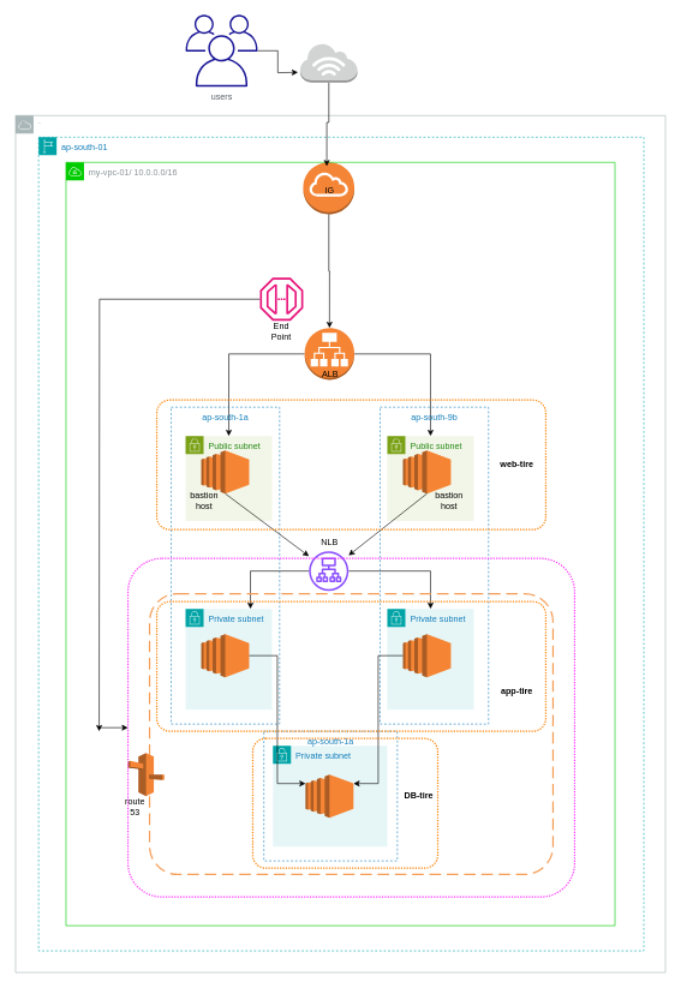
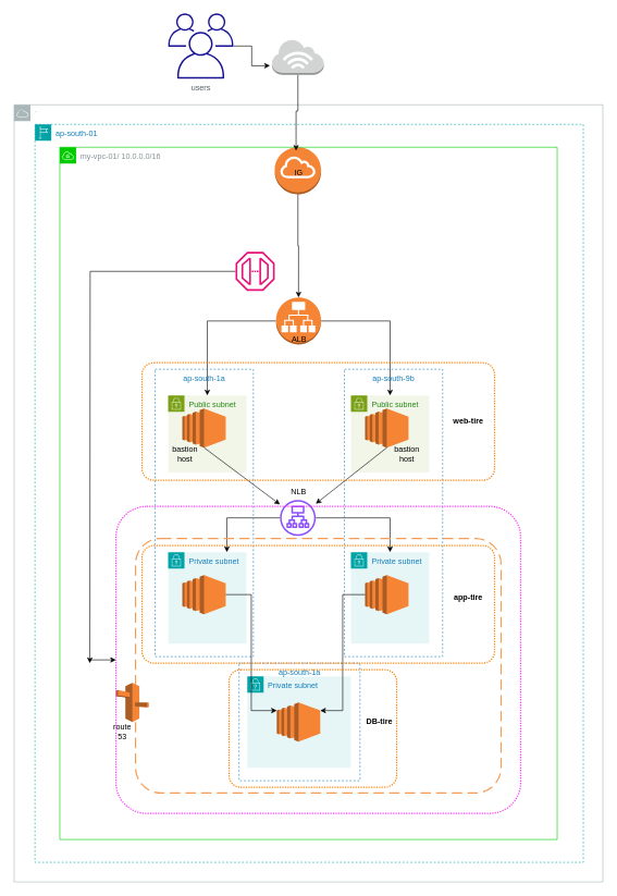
  <mxCell id="0" />
  <mxCell id="1" parent="0" />
  <mxCell id="2" value="Public subnet" style="points=[[0,0],[0.25,0],[0.5,0],[0.75,0],[1,0],[1,0.25],[1,0.5],[1,0.75],[1,1],[0.75,1],[0.5,1],[0.25,1],[0,1],[0,0.75],[0,0.5],[0,0.25]];outlineConnect=0;gradientColor=none;html=1;whiteSpace=wrap;fontSize=12;fontStyle=0;container=1;pointerEvents=0;collapsible=0;recursiveResize=0;shape=mxgraph.aws4.group;grIcon=mxgraph.aws4.group_security_group;grStroke=0;strokeColor=#7AA116;fillColor=#F2F6E8;verticalAlign=top;align=left;spacingLeft=30;fontColor=#248814;dashed=0;" parent="1" vertex="1"><mxGeometry x="257" y="605" width="120" height="118" as="geometry" /></mxCell>
  <mxCell id="3" value="" style="outlineConnect=0;dashed=0;verticalLabelPosition=bottom;verticalAlign=top;align=center;html=1;shape=mxgraph.aws3.ec2;fillColor=#F58534;gradientColor=none;" parent="2" vertex="1"><mxGeometry x="21.75" y="20" width="66.5" height="60" as="geometry" /></mxCell>
  <mxCell id="4" value="Public subnet" style="points=[[0,0],[0.25,0],[0.5,0],[0.75,0],[1,0],[1,0.25],[1,0.5],[1,0.75],[1,1],[0.75,1],[0.5,1],[0.25,1],[0,1],[0,0.75],[0,0.5],[0,0.25]];outlineConnect=0;gradientColor=none;html=1;whiteSpace=wrap;fontSize=12;fontStyle=0;container=1;pointerEvents=0;collapsible=0;recursiveResize=0;shape=mxgraph.aws4.group;grIcon=mxgraph.aws4.group_security_group;grStroke=0;strokeColor=#7AA116;fillColor=#F2F6E8;verticalAlign=top;align=left;spacingLeft=30;fontColor=#248814;dashed=0;" parent="1" vertex="1"><mxGeometry x="537" y="605" width="120" height="118" as="geometry" /></mxCell>
  <mxCell id="5" value="" style="outlineConnect=0;dashed=0;verticalLabelPosition=bottom;verticalAlign=top;align=center;html=1;shape=mxgraph.aws3.ec2;fillColor=#F58534;gradientColor=none;" parent="4" vertex="1"><mxGeometry x="21.75" y="20" width="66.5" height="60" as="geometry" /></mxCell>
  <mxCell id="6" value="Private subnet" style="points=[[0,0],[0.25,0],[0.5,0],[0.75,0],[1,0],[1,0.25],[1,0.5],[1,0.75],[1,1],[0.75,1],[0.5,1],[0.25,1],[0,1],[0,0.75],[0,0.5],[0,0.25]];outlineConnect=0;gradientColor=none;html=1;whiteSpace=wrap;fontSize=12;fontStyle=0;container=1;pointerEvents=0;collapsible=0;recursiveResize=0;shape=mxgraph.aws4.group;grIcon=mxgraph.aws4.group_security_group;grStroke=0;strokeColor=#00A4A6;fillColor=#E6F6F7;verticalAlign=top;align=left;spacingLeft=30;fontColor=#147EBA;dashed=0;" parent="1" vertex="1"><mxGeometry x="257" y="845" width="120" height="140" as="geometry" /></mxCell>
  <mxCell id="7" value="" style="outlineConnect=0;dashed=0;verticalLabelPosition=bottom;verticalAlign=top;align=center;html=1;shape=mxgraph.aws3.ec2;fillColor=#F58534;gradientColor=none;" parent="6" vertex="1"><mxGeometry x="21.75" y="35" width="66.5" height="60" as="geometry" /></mxCell>
  <mxCell id="8" value="Private subnet" style="points=[[0,0],[0.25,0],[0.5,0],[0.75,0],[1,0],[1,0.25],[1,0.5],[1,0.75],[1,1],[0.75,1],[0.5,1],[0.25,1],[0,1],[0,0.75],[0,0.5],[0,0.25]];outlineConnect=0;gradientColor=none;html=1;whiteSpace=wrap;fontSize=12;fontStyle=0;container=1;pointerEvents=0;collapsible=0;recursiveResize=0;shape=mxgraph.aws4.group;grIcon=mxgraph.aws4.group_security_group;grStroke=0;strokeColor=#00A4A6;fillColor=#E6F6F7;verticalAlign=top;align=left;spacingLeft=30;fontColor=#147EBA;dashed=0;" parent="1" vertex="1"><mxGeometry x="537" y="845" width="120" height="140" as="geometry" /></mxCell>
  <mxCell id="9" value="" style="outlineConnect=0;dashed=0;verticalLabelPosition=bottom;verticalAlign=top;align=center;html=1;shape=mxgraph.aws3.ec2;fillColor=#F58534;gradientColor=none;" parent="8" vertex="1"><mxGeometry x="21.75" y="35" width="66.5" height="60" as="geometry" /></mxCell>
  <mxCell id="10" style="edgeStyle=orthogonalEdgeStyle;rounded=0;orthogonalLoop=1;jettySize=auto;html=1;" parent="1" source="11" edge="1"><mxGeometry relative="1" as="geometry"><mxPoint x="137" y="1015" as="targetPoint" /></mxGeometry></mxCell>
  <mxCell id="11" value="" style="sketch=0;outlineConnect=0;fontColor=#232F3E;gradientColor=none;fillColor=#E7157B;strokeColor=none;dashed=0;verticalLabelPosition=bottom;verticalAlign=top;align=center;html=1;fontSize=12;fontStyle=0;aspect=fixed;pointerEvents=1;shape=mxgraph.aws4.endpoint;" parent="1" vertex="1"><mxGeometry x="360.26" y="385" width="60" height="60" as="geometry" /></mxCell>
  <mxCell id="12" style="edgeStyle=orthogonalEdgeStyle;rounded=0;orthogonalLoop=1;jettySize=auto;html=1;entryX=0.5;entryY=0;entryDx=0;entryDy=0;" parent="1" source="14" target="2" edge="1"><mxGeometry relative="1" as="geometry" /></mxCell>
  <mxCell id="13" style="edgeStyle=orthogonalEdgeStyle;rounded=0;orthogonalLoop=1;jettySize=auto;html=1;entryX=0.5;entryY=0;entryDx=0;entryDy=0;" parent="1" source="14" target="4" edge="1"><mxGeometry relative="1" as="geometry" /></mxCell>
  <mxCell id="14" value="" style="outlineConnect=0;dashed=0;verticalLabelPosition=bottom;verticalAlign=top;align=center;html=1;shape=mxgraph.aws3.application_load_balancer;fillColor=#F58534;gradientColor=none;" parent="1" vertex="1"><mxGeometry x="422.26" y="455" width="69" height="72" as="geometry" /></mxCell>
  <mxCell id="15" style="edgeStyle=orthogonalEdgeStyle;rounded=0;orthogonalLoop=1;jettySize=auto;html=1;entryX=0.75;entryY=0;entryDx=0;entryDy=0;" parent="1" source="17" target="6" edge="1"><mxGeometry relative="1" as="geometry" /></mxCell>
  <mxCell id="16" style="edgeStyle=orthogonalEdgeStyle;rounded=0;orthogonalLoop=1;jettySize=auto;html=1;entryX=0.5;entryY=0;entryDx=0;entryDy=0;" parent="1" source="17" target="8" edge="1"><mxGeometry relative="1" as="geometry" /></mxCell>
  <mxCell id="17" value="" style="sketch=0;outlineConnect=0;fontColor=#232F3E;gradientColor=none;fillColor=#8C4FFF;strokeColor=none;dashed=0;verticalLabelPosition=bottom;verticalAlign=top;align=center;html=1;fontSize=12;fontStyle=0;aspect=fixed;pointerEvents=1;shape=mxgraph.aws4.application_load_balancer;" parent="1" vertex="1"><mxGeometry x="428.26" y="765" width="55" height="55" as="geometry" /></mxCell>
  <mxCell id="18" value="&lt;div class=&quot;column-row&quot; style=&quot;height: 36px;&quot;&gt;&lt;div class=&quot;column-sub-section-header&quot;&gt;ap-south-1a&lt;/div&gt;&lt;/div&gt;" style="fillColor=none;strokeColor=#147EBA;dashed=1;verticalAlign=top;fontStyle=0;fontColor=#147EBA;whiteSpace=wrap;html=1;" parent="1" vertex="1"><mxGeometry x="237" y="565" width="150.5" height="440" as="geometry" /></mxCell>
  <mxCell id="19" value="" style="outlineConnect=0;dashed=0;verticalLabelPosition=bottom;verticalAlign=top;align=center;html=1;shape=mxgraph.aws3.internet_gateway;fillColor=#F58536;gradientColor=none;" parent="1" vertex="1"><mxGeometry x="420.26" y="225" width="71" height="72" as="geometry" /></mxCell>
  <mxCell id="20" value="" style="rounded=1;arcSize=10;dashed=1;strokeColor=#F59D56;fillColor=none;gradientColor=none;dashPattern=8 4;strokeWidth=2;" parent="1" vertex="1"><mxGeometry x="207" y="824" width="560" height="389.75" as="geometry" /></mxCell>
  <mxCell id="21" value="" style="outlineConnect=0;dashed=0;verticalLabelPosition=bottom;verticalAlign=top;align=center;html=1;shape=mxgraph.aws3.route_53;fillColor=#F58536;gradientColor=none;" parent="1" vertex="1"><mxGeometry x="177" y="1045" width="50.5" height="60.25" as="geometry" /></mxCell>
  <mxCell id="22" value="my-vpc-01/ 10.0.0.0/16" style="sketch=0;outlineConnect=0;gradientColor=none;html=1;whiteSpace=wrap;fontSize=12;fontStyle=0;shape=mxgraph.aws4.group;grIcon=mxgraph.aws4.group_vpc;strokeColor=#00CC00;fillColor=none;verticalAlign=top;align=left;spacingLeft=30;fontColor=#879196;dashed=0;" parent="1" vertex="1"><mxGeometry x="91" y="225" width="762" height="1060" as="geometry" /></mxCell>
  <mxCell id="23" style="edgeStyle=orthogonalEdgeStyle;rounded=0;orthogonalLoop=1;jettySize=auto;html=1;entryX=0.5;entryY=0;entryDx=0;entryDy=0;entryPerimeter=0;" parent="1" source="19" target="14" edge="1"><mxGeometry relative="1" as="geometry"><mxPoint x="456" y="365" as="targetPoint" /></mxGeometry></mxCell>
  <mxCell id="24" value="" style="endArrow=classic;html=1;rounded=0;exitX=0.5;exitY=1;exitDx=0;exitDy=0;exitPerimeter=0;" parent="1" source="3" target="17" edge="1"><mxGeometry width="50" height="50" relative="1" as="geometry"><mxPoint x="57" y="915" as="sourcePoint" /><mxPoint x="107" y="865" as="targetPoint" /></mxGeometry></mxCell>
  <mxCell id="25" value="" style="endArrow=classic;html=1;rounded=0;exitX=0.5;exitY=1;exitDx=0;exitDy=0;exitPerimeter=0;" parent="1" source="5" target="17" edge="1"><mxGeometry width="50" height="50" relative="1" as="geometry"><mxPoint x="627" y="735" as="sourcePoint" /><mxPoint x="487" y="765" as="targetPoint" /></mxGeometry></mxCell>
  <mxCell id="26" value="ap-south-01" style="points=[[0,0],[0.25,0],[0.5,0],[0.75,0],[1,0],[1,0.25],[1,0.5],[1,0.75],[1,1],[0.75,1],[0.5,1],[0.25,1],[0,1],[0,0.75],[0,0.5],[0,0.25]];outlineConnect=0;gradientColor=none;html=1;whiteSpace=wrap;fontSize=12;fontStyle=0;container=1;pointerEvents=0;collapsible=0;recursiveResize=0;shape=mxgraph.aws4.group;grIcon=mxgraph.aws4.group_region;strokeColor=#00A4A6;fillColor=none;verticalAlign=top;align=left;spacingLeft=30;fontColor=#147EBA;dashed=1;" parent="1" vertex="1"><mxGeometry y="190" width="840" height="1130" as="geometry" x="53" /></mxCell>
  <mxCell id="27" value="ALB" style="text;html=1;strokeColor=none;fillColor=none;align=center;verticalAlign=middle;whiteSpace=wrap;rounded=0;" parent="1" vertex="1"><mxGeometry x="428.26" y="505" width="60" height="30" as="geometry" /></mxCell>
  <mxCell id="28" value="IG" style="text;html=1;strokeColor=none;fillColor=none;align=center;verticalAlign=middle;whiteSpace=wrap;rounded=0;" parent="1" vertex="1"><mxGeometry x="427" y="250" width="60" height="30" as="geometry" /></mxCell>
  <mxCell id="29" value="route&lt;br&gt;53" style="text;html=1;strokeColor=none;fillColor=none;align=center;verticalAlign=middle;whiteSpace=wrap;rounded=0;" parent="1" vertex="1"><mxGeometry x="157" y="1105.25" width="60" height="30" as="geometry" /></mxCell>
  <mxCell id="30" value="Private subnet" style="points=[[0,0],[0.25,0],[0.5,0],[0.75,0],[1,0],[1,0.25],[1,0.5],[1,0.75],[1,1],[0.75,1],[0.5,1],[0.25,1],[0,1],[0,0.75],[0,0.5],[0,0.25]];outlineConnect=0;gradientColor=none;html=1;whiteSpace=wrap;fontSize=12;fontStyle=0;container=1;pointerEvents=0;collapsible=0;recursiveResize=0;shape=mxgraph.aws4.group;grIcon=mxgraph.aws4.group_security_group;grStroke=0;strokeColor=#00A4A6;fillColor=#E6F6F7;verticalAlign=top;align=left;spacingLeft=30;fontColor=#147EBA;dashed=0;" parent="1" vertex="1"><mxGeometry x="378.26" y="1035" width="158.74" height="140" as="geometry" /></mxCell>
  <mxCell id="31" value="" style="outlineConnect=0;dashed=0;verticalLabelPosition=bottom;verticalAlign=top;align=center;html=1;shape=mxgraph.aws3.ec2;fillColor=#F58534;gradientColor=none;" parent="30" vertex="1"><mxGeometry x="45.25" y="40" width="66.5" height="60" as="geometry" /></mxCell>
  <mxCell id="32" style="edgeStyle=orthogonalEdgeStyle;rounded=0;orthogonalLoop=1;jettySize=auto;html=1;entryX=0;entryY=0.21;entryDx=0;entryDy=0;entryPerimeter=0;" parent="1" source="7" target="31" edge="1"><mxGeometry relative="1" as="geometry"><mxPoint x="312" y="1025" as="targetPoint" /></mxGeometry></mxCell>
  <mxCell id="33" style="edgeStyle=orthogonalEdgeStyle;rounded=0;orthogonalLoop=1;jettySize=auto;html=1;entryX=1;entryY=0.21;entryDx=0;entryDy=0;entryPerimeter=0;" parent="1" source="9" target="31" edge="1"><mxGeometry relative="1" as="geometry"><mxPoint x="527" y="1095" as="targetPoint" /></mxGeometry></mxCell>
  <mxCell id="34" value="&lt;b&gt;DB-tire&lt;/b&gt;" style="text;html=1;strokeColor=none;fillColor=none;align=center;verticalAlign=middle;whiteSpace=wrap;rounded=0;" parent="1" vertex="1"><mxGeometry x="550.89" y="1090" width="60" height="30" as="geometry" /></mxCell>
- <mxCell id="35" value="&lt;b&gt;app-tire&lt;/b&gt;" style="text;html=1;strokeColor=none;fillColor=none;align=center;verticalAlign=middle;whiteSpace=wrap;rounded=0;" parent="1" vertex="1"><mxGeometry x="687" y="945" width="60" height="30" as="geometry" /></mxCell>
+ <mxCell id="35" value="&lt;b&gt;app-tire&lt;/b&gt;" style="text;html=1;strokeColor=none;fillColor=none;align=center;verticalAlign=middle;whiteSpace=wrap;rounded=0;" parent="1" vertex="1"><mxGeometry x="687" y="900" width="60" height="30" as="geometry" /></mxCell>
  <mxCell id="36" value="&lt;div class=&quot;column-row&quot; style=&quot;height: 36px;&quot;&gt;&lt;div class=&quot;column-sub-section-header&quot;&gt;ap-south-9b&lt;br&gt;&lt;/div&gt;&lt;/div&gt;" style="fillColor=none;strokeColor=#147EBA;dashed=1;verticalAlign=top;fontStyle=0;fontColor=#147EBA;whiteSpace=wrap;html=1;" parent="1" vertex="1"><mxGeometry x="527" y="565" width="150.5" height="440" as="geometry" /></mxCell>
  <mxCell id="37" value="&lt;div class=&quot;column-row&quot; style=&quot;height: 36px;&quot;&gt;&lt;div class=&quot;column-sub-section-header&quot;&gt;ap-south-1a&lt;/div&gt;&lt;/div&gt;" style="fillColor=none;strokeColor=#147EBA;dashed=1;verticalAlign=top;fontStyle=0;fontColor=#147EBA;whiteSpace=wrap;html=1;" parent="1" vertex="1"><mxGeometry x="365.64" y="1015" width="185.25" height="180" as="geometry" /></mxCell>
  <mxCell id="38" value="&lt;b&gt;web-tire&lt;br&gt;&lt;/b&gt;" style="text;html=1;strokeColor=none;fillColor=none;align=center;verticalAlign=middle;whiteSpace=wrap;rounded=0;" parent="1" vertex="1"><mxGeometry x="687" y="630" width="60" height="30" as="geometry" /></mxCell>
  <mxCell id="39" value="NLB&lt;br&gt;&lt;br&gt;" style="text;html=1;strokeColor=none;fillColor=none;align=center;verticalAlign=middle;whiteSpace=wrap;rounded=0;" parent="1" vertex="1"><mxGeometry x="427" y="745" width="60" height="30" as="geometry" /></mxCell>
  <mxCell id="40" value="" style="rounded=1;arcSize=10;dashed=1;fillColor=none;gradientColor=none;dashPattern=1 1;strokeWidth=2;strokeColor=#FF8000;" parent="1" vertex="1"><mxGeometry x="217" y="555" width="540" height="180" as="geometry" /></mxCell>
  <mxCell id="41" value="" style="rounded=1;arcSize=10;dashed=1;fillColor=none;gradientColor=none;dashPattern=1 1;strokeWidth=2;strokeColor=#FF8000;" parent="1" vertex="1"><mxGeometry x="217" y="835" width="540" height="180" as="geometry" /></mxCell>
  <mxCell id="42" value="" style="rounded=1;arcSize=10;dashed=1;fillColor=none;gradientColor=none;dashPattern=1 1;strokeWidth=2;strokeColor=#FF8000;" parent="1" vertex="1"><mxGeometry x="350.26" y="1025" width="256.74" height="180" as="geometry" /></mxCell>
  <mxCell id="43" style="edgeStyle=orthogonalEdgeStyle;rounded=0;orthogonalLoop=1;jettySize=auto;html=1;exitX=0.5;exitY=1;exitDx=0;exitDy=0;" parent="1" source="29" target="29" edge="1"><mxGeometry relative="1" as="geometry" /></mxCell>
- <mxCell id="44" value="End&lt;br&gt;Point&lt;br&gt;" style="text;html=1;strokeColor=none;fillColor=none;align=center;verticalAlign=middle;whiteSpace=wrap;rounded=0;" parent="1" vertex="1"><mxGeometry x="360.26" y="445" width="60" height="30" as="geometry" /></mxCell>
  <mxCell id="45" value="" style="rounded=1;arcSize=10;dashed=1;fillColor=none;gradientColor=none;dashPattern=1 1;strokeWidth=2;strokeColor=#FF33FF;" parent="1" vertex="1"><mxGeometry x="177" y="775" width="620" height="470" as="geometry" /></mxCell>
  <mxCell id="46" value="" style="endArrow=classic;html=1;rounded=0;entryX=0;entryY=0.5;entryDx=0;entryDy=0;" parent="1" target="45" edge="1"><mxGeometry width="50" height="50" relative="1" as="geometry"><mxPoint x="137" y="1010" as="sourcePoint" /><mxPoint x="-63" y="985" as="targetPoint" /></mxGeometry></mxCell>
  <mxCell id="47" value="`" style="sketch=0;outlineConnect=0;gradientColor=none;html=1;whiteSpace=wrap;fontSize=12;fontStyle=0;shape=mxgraph.aws4.group;grIcon=mxgraph.aws4.group_aws_cloud;strokeColor=#AAB7B8;fillColor=none;verticalAlign=top;align=left;spacingLeft=30;fontColor=#AAB7B8;dashed=0;" parent="1" vertex="1"><mxGeometry x="20.99" y="160" width="902.01" height="1190" as="geometry" /></mxCell>
  <mxCell id="48" style="edgeStyle=orthogonalEdgeStyle;rounded=0;orthogonalLoop=1;jettySize=auto;html=1;entryX=0.475;entryY=0.005;entryDx=0;entryDy=0;entryPerimeter=0;" parent="1" source="49" target="22" edge="1"><mxGeometry relative="1" as="geometry"><mxPoint x="433" y="120" as="targetPoint" /></mxGeometry></mxCell>
  <mxCell id="49" value="" style="outlineConnect=0;dashed=0;verticalLabelPosition=bottom;verticalAlign=top;align=center;html=1;shape=mxgraph.aws3.internet_3;fillColor=#D2D3D3;gradientColor=none;" parent="1" vertex="1"><mxGeometry x="416.01" y="60" width="79.5" height="54" as="geometry" /></mxCell>
  <mxCell id="50" style="edgeStyle=orthogonalEdgeStyle;rounded=0;orthogonalLoop=1;jettySize=auto;html=1;" parent="1" source="51" edge="1"><mxGeometry relative="1" as="geometry"><mxPoint x="413" y="100" as="targetPoint" /></mxGeometry></mxCell>
  <mxCell id="51" value="users" style="sketch=0;outlineConnect=0;gradientColor=none;fontColor=#545B64;strokeColor=none;fillColor=#191596;dashed=0;verticalLabelPosition=bottom;verticalAlign=top;align=center;html=1;fontSize=12;fontStyle=0;aspect=fixed;shape=mxgraph.aws4.illustration_users;pointerEvents=1" parent="1" vertex="1"><mxGeometry x="257" y="20" width="100" height="100" as="geometry" /></mxCell>
  <mxCell id="52" value="bastion host" style="text;html=1;strokeColor=none;fillColor=none;align=center;verticalAlign=middle;whiteSpace=wrap;rounded=0;" vertex="1" parent="1"><mxGeometry x="593" y="680" width="60" height="30" as="geometry" /></mxCell>
  <mxCell id="53" value="bastion host" style="text;html=1;strokeColor=none;fillColor=none;align=center;verticalAlign=middle;whiteSpace=wrap;rounded=0;" vertex="1" parent="1"><mxGeometry x="253" y="680" width="60" height="30" as="geometry" /></mxCell>
